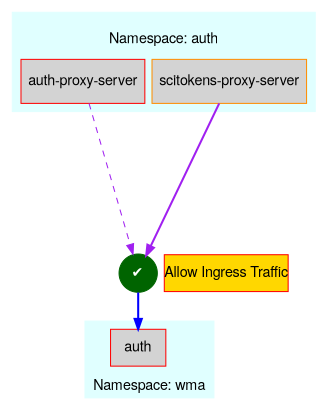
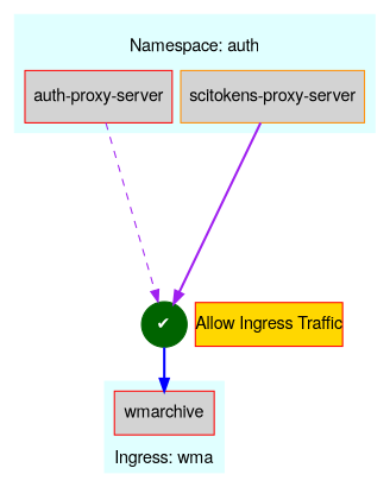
  digraph {
    fontname="Helvetica,Arial,sans-serif"
    nodesep=0.1
    node [color=red fillcolor=lightgrey fontname="Helvetica,Arial,sans-serif" shape=box style=filled]
    edge [color=purple fontname="Helvetica,Arial,sans-serif" style=bold]
    n1 [label="auth-proxy-server" margin="0.1,0.2"]
    n2 [color=darkorange label="scitokens-proxy-server" margin="0.1,0.2"]
    n3 [fillcolor=gold label="Allow Ingress Traffic" margin=0]
    n4 [color=darkgreen fontcolor=white label=<&#10004;> shape=circle fillcolor=""]
-   n5 [label=auth labeljust=c]
+   n5 [label=wmarchive labeljust=c]
    subgraph cluster_1 {
      color=lightcyan
      label=" \nNamespace: auth"
      labeljust=c
      style=filled
      n1
      n2
    }
    subgraph cluster_2 {
      color=white
      n3
      n4
    }
    subgraph cluster_3 {
      color=lightcyan
-     label="Namespace: wma"
+     label="Ingress: wma"
      labeljust=c
      labelloc=b
      style=filled
      n5
    }
    n1 -> n4 [minlen=4 style=dashed]
    n2 -> n4
    n4 -> n5 [color=blue]
  }
